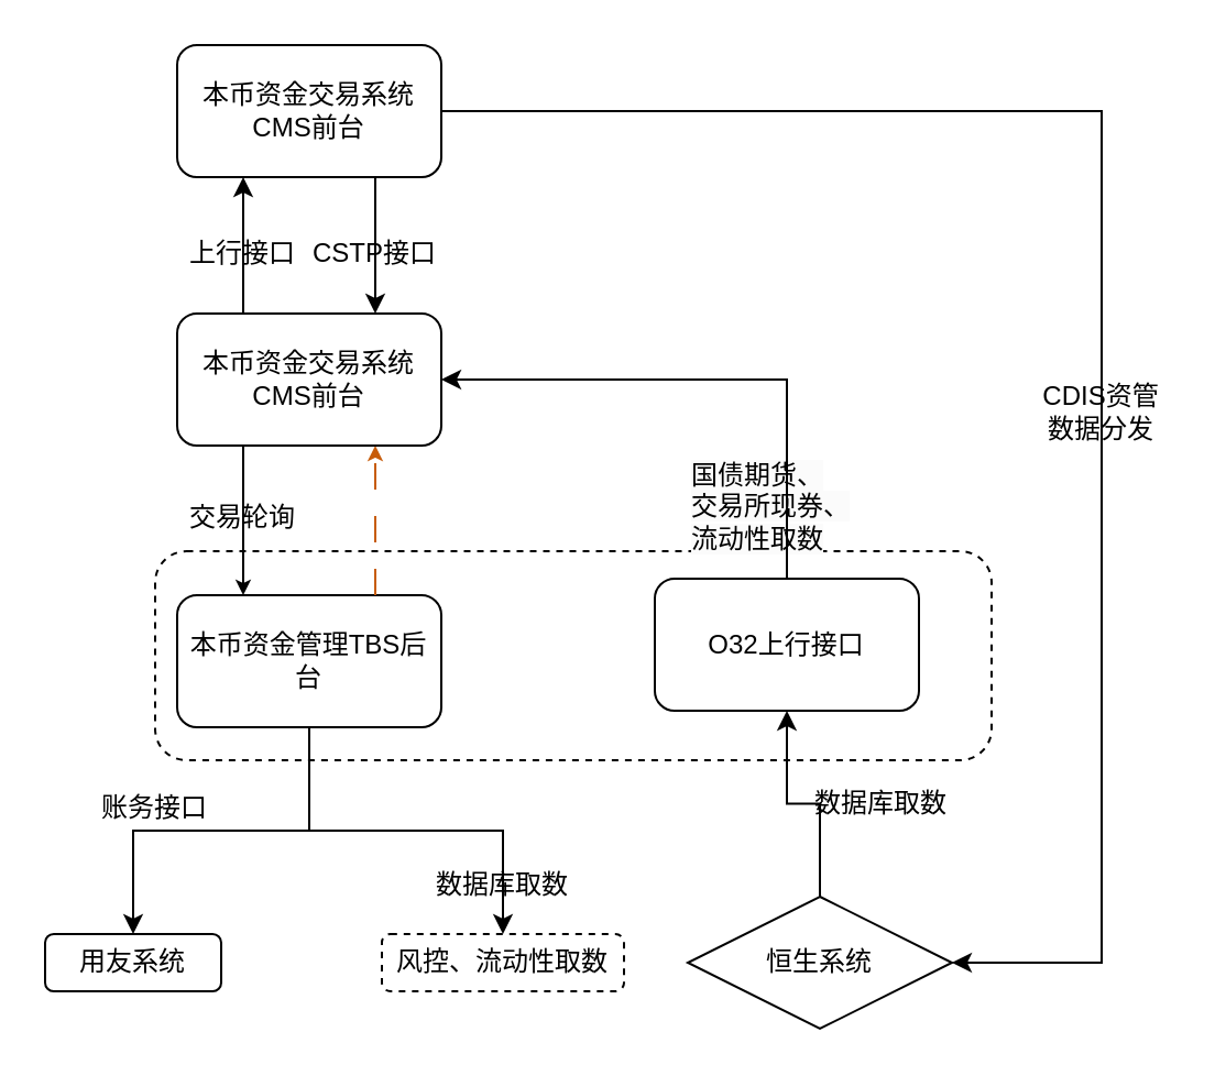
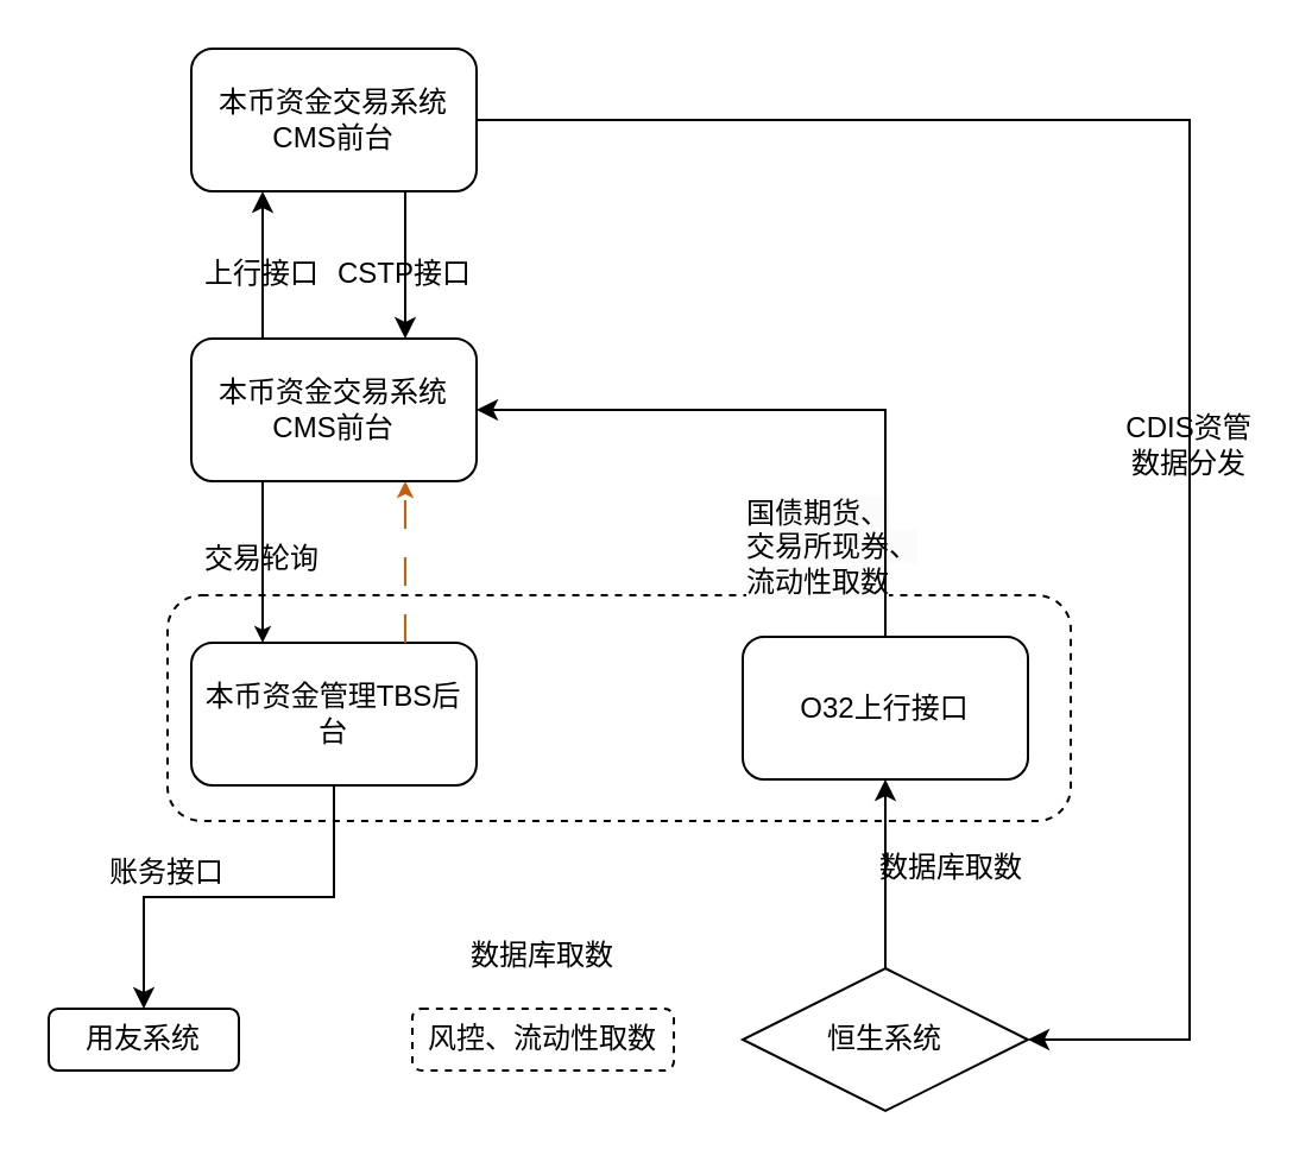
  <mxCell id="0" />
  <mxCell id="1" parent="0" />
  <mxCell id="2" value="" style="rounded=1;whiteSpace=wrap;html=1;shadow=0;dashed=1;fillColor=none;" vertex="1" parent="1"><mxGeometry x="70" y="250" width="380" height="95" as="geometry" /></mxCell>
  <mxCell id="3" style="edgeStyle=orthogonalEdgeStyle;rounded=0;orthogonalLoop=1;jettySize=auto;html=1;exitX=0.5;exitY=1;exitDx=0;exitDy=0;entryX=0.5;entryY=0;entryDx=0;entryDy=0;" edge="1" parent="1" source="5" target="12"><mxGeometry relative="1" as="geometry" /></mxCell>
- <mxCell id="4" style="edgeStyle=orthogonalEdgeStyle;rounded=0;orthogonalLoop=1;jettySize=auto;html=1;exitX=0.5;exitY=1;exitDx=0;exitDy=0;" edge="1" parent="1" source="5" target="14"><mxGeometry relative="1" as="geometry" /></mxCell>
  <mxCell id="5" value="本币资金管理TBS后台" style="whiteSpace=wrap;html=1;rounded=1;" vertex="1" parent="1"><mxGeometry x="80" y="270" width="120" height="60" as="geometry" /></mxCell>
  <mxCell id="6" style="edgeStyle=orthogonalEdgeStyle;rounded=0;orthogonalLoop=1;jettySize=auto;html=1;entryX=0.75;entryY=1;entryDx=0;entryDy=0;strokeWidth=1;dashed=1;dashPattern=12 12;fillColor=#fa6800;strokeColor=#C75C0A;exitX=0.75;exitY=0;exitDx=0;exitDy=0;endSize=4;startSize=6;jumpStyle=line;" edge="1" parent="1" source="5" target="11"><mxGeometry relative="1" as="geometry"><mxPoint x="314" y="210" as="sourcePoint" /><mxPoint x="200" y="210" as="targetPoint" /></mxGeometry></mxCell>
  <mxCell id="7" value="交易轮询" style="text;strokeColor=none;align=center;fillColor=none;html=1;verticalAlign=middle;whiteSpace=wrap;rounded=0;" vertex="1" parent="1"><mxGeometry x="80" y="220" width="60" height="30" as="geometry" /></mxCell>
  <mxCell id="8" style="edgeStyle=orthogonalEdgeStyle;rounded=0;jumpStyle=none;orthogonalLoop=1;jettySize=auto;html=1;exitX=0.25;exitY=1;exitDx=0;exitDy=0;strokeColor=default;strokeWidth=1;startSize=6;endSize=4;entryX=0.25;entryY=0;entryDx=0;entryDy=0;" edge="1" parent="1" source="11" target="5"><mxGeometry relative="1" as="geometry"><mxPoint x="240" y="242" as="targetPoint" /></mxGeometry></mxCell>
  <mxCell id="9" style="edgeStyle=orthogonalEdgeStyle;rounded=0;orthogonalLoop=1;jettySize=auto;html=1;exitX=1;exitY=0.5;exitDx=0;exitDy=0;strokeWidth=1;entryX=1;entryY=0.5;entryDx=0;entryDy=0;" edge="1" parent="1" source="23" target="18"><mxGeometry relative="1" as="geometry"><mxPoint x="510" y="441" as="targetPoint" /><Array as="points"><mxPoint x="500" y="50" /><mxPoint x="500" y="437" /></Array></mxGeometry></mxCell>
  <mxCell id="10" style="edgeStyle=orthogonalEdgeStyle;rounded=0;orthogonalLoop=1;jettySize=auto;html=1;exitX=0.25;exitY=0;exitDx=0;exitDy=0;entryX=0.25;entryY=1;entryDx=0;entryDy=0;strokeWidth=1;" edge="1" parent="1" source="11" target="23"><mxGeometry relative="1" as="geometry" /></mxCell>
  <mxCell id="11" value="本币资金交易系统CMS前台" style="rounded=1;whiteSpace=wrap;html=1;" vertex="1" parent="1"><mxGeometry x="80" y="142" width="120" height="60" as="geometry" /></mxCell>
  <mxCell id="12" value="用友系统" style="whiteSpace=wrap;html=1;rounded=1;shadow=0;fillColor=none;" vertex="1" parent="1"><mxGeometry x="20" y="424" width="80" height="26" as="geometry" /></mxCell>
  <mxCell id="13" value="&lt;span style=&quot;color: rgb(0, 0, 0); font-family: Helvetica; font-size: 12px; font-style: normal; font-variant-ligatures: normal; font-variant-caps: normal; font-weight: 400; letter-spacing: normal; orphans: 2; text-align: center; text-indent: 0px; text-transform: none; widows: 2; word-spacing: 0px; -webkit-text-stroke-width: 0px; background-color: rgb(251, 251, 251); text-decoration-thickness: initial; text-decoration-style: initial; text-decoration-color: initial; float: none; display: inline !important;&quot;&gt;国债期货、&lt;br&gt;交易所现券、流动性取数&lt;/span&gt;" style="text;whiteSpace=wrap;html=1;" vertex="1" parent="1"><mxGeometry x="312" y="202" width="80" height="23" as="geometry" /></mxCell>
  <mxCell id="14" value="风控、流动性取数" style="whiteSpace=wrap;html=1;rounded=1;shadow=0;fillColor=none;dashed=1;" vertex="1" parent="1"><mxGeometry x="173" y="424" width="110" height="26" as="geometry" /></mxCell>
  <mxCell id="15" value="账务接口" style="text;strokeColor=none;align=center;fillColor=none;html=1;verticalAlign=middle;whiteSpace=wrap;rounded=0;" vertex="1" parent="1"><mxGeometry x="30" y="352" width="80" height="30" as="geometry" /></mxCell>
  <mxCell id="16" value="数据库取数" style="text;strokeColor=none;align=center;fillColor=none;html=1;verticalAlign=middle;whiteSpace=wrap;rounded=0;" vertex="1" parent="1"><mxGeometry x="188" y="387" width="80" height="30" as="geometry" /></mxCell>
  <mxCell id="17" style="edgeStyle=orthogonalEdgeStyle;rounded=0;orthogonalLoop=1;jettySize=auto;html=1;entryX=0.5;entryY=1;entryDx=0;entryDy=0;strokeWidth=1;" edge="1" parent="1" source="18" target="20"><mxGeometry relative="1" as="geometry" /></mxCell>
  <mxCell id="18" value="恒生系统" style="rhombus;whiteSpace=wrap;html=1;" vertex="1" parent="1"><mxGeometry x="312" y="407" width="120" height="60" as="geometry" /></mxCell>
  <mxCell id="19" style="edgeStyle=orthogonalEdgeStyle;rounded=0;orthogonalLoop=1;jettySize=auto;html=1;exitX=0.5;exitY=0;exitDx=0;exitDy=0;entryX=1;entryY=0.5;entryDx=0;entryDy=0;strokeWidth=1;" edge="1" parent="1" source="20" target="11"><mxGeometry relative="1" as="geometry" /></mxCell>
- <mxCell id="20" value="O32上行接口" style="rounded=1;whiteSpace=wrap;html=1;" vertex="1" parent="1"><mxGeometry x="297" y="262.5" width="120" height="60" as="geometry" /></mxCell>
+ <mxCell id="20" value="O32上行接口" style="rounded=1;whiteSpace=wrap;html=1;" vertex="1" parent="1"><mxGeometry x="312" y="267.5" width="120" height="60" as="geometry" /></mxCell>
  <mxCell id="21" value="数据库取数" style="text;strokeColor=none;align=center;fillColor=none;html=1;verticalAlign=middle;whiteSpace=wrap;rounded=0;" vertex="1" parent="1"><mxGeometry x="360" y="350" width="80" height="30" as="geometry" /></mxCell>
  <mxCell id="22" style="edgeStyle=orthogonalEdgeStyle;rounded=0;orthogonalLoop=1;jettySize=auto;html=1;exitX=0.75;exitY=1;exitDx=0;exitDy=0;entryX=0.75;entryY=0;entryDx=0;entryDy=0;strokeWidth=1;" edge="1" parent="1" source="23" target="11"><mxGeometry relative="1" as="geometry" /></mxCell>
  <mxCell id="23" value="本币资金交易系统CMS前台" style="rounded=1;whiteSpace=wrap;html=1;" vertex="1" parent="1"><mxGeometry x="80" y="20" width="120" height="60" as="geometry" /></mxCell>
  <mxCell id="24" value="上行接口" style="text;strokeColor=none;align=center;fillColor=none;html=1;verticalAlign=middle;whiteSpace=wrap;rounded=0;" vertex="1" parent="1"><mxGeometry x="80" y="100" width="60" height="30" as="geometry" /></mxCell>
  <mxCell id="25" value="CSTP接口" style="text;strokeColor=none;align=center;fillColor=none;html=1;verticalAlign=middle;whiteSpace=wrap;rounded=0;" vertex="1" parent="1"><mxGeometry x="140" y="100" width="60" height="30" as="geometry" /></mxCell>
  <mxCell id="26" value="CDIS资管数据分发" style="text;strokeColor=none;align=center;fillColor=none;html=1;verticalAlign=middle;whiteSpace=wrap;rounded=0;" vertex="1" parent="1"><mxGeometry x="470" y="172" width="60" height="30" as="geometry" /></mxCell>
